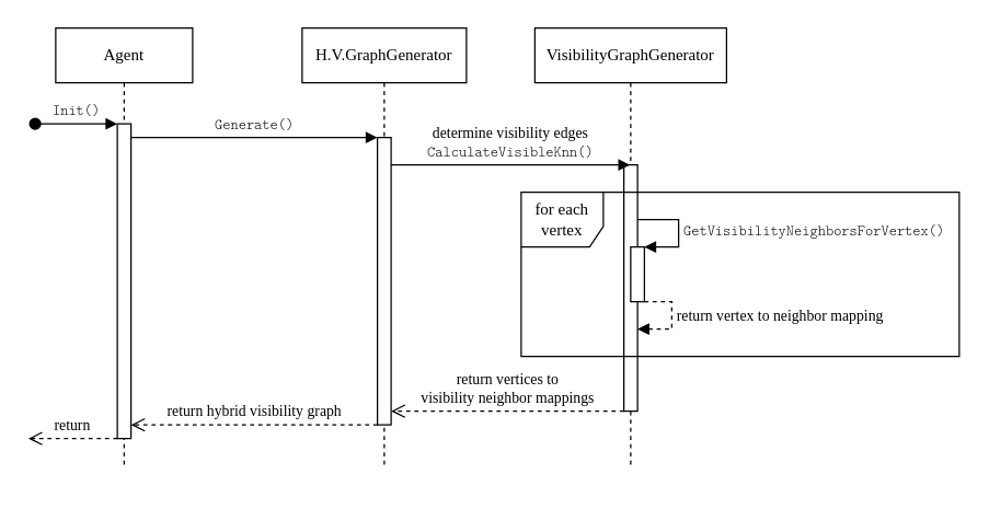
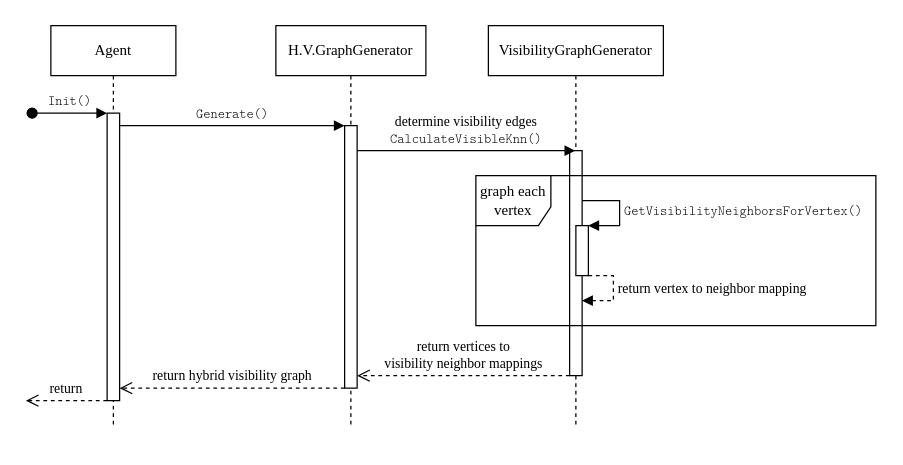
  <mxCell id="0" />
  <mxCell id="1" parent="0" />
  <mxCell id="2" value="Agent" style="shape=umlLifeline;perimeter=lifelinePerimeter;whiteSpace=wrap;html=1;container=0;dropTarget=0;collapsible=0;recursiveResize=0;outlineConnect=0;portConstraint=eastwest;newEdgeStyle={&quot;edgeStyle&quot;:&quot;elbowEdgeStyle&quot;,&quot;elbow&quot;:&quot;vertical&quot;,&quot;curved&quot;:0,&quot;rounded&quot;:0};fontFamily=Linux Libertine;verticalAlign=middle;spacing=2;" parent="1" vertex="1"><mxGeometry x="40" y="20" width="100" height="320" as="geometry" /></mxCell>
  <mxCell id="3" value="" style="html=1;points=[];perimeter=orthogonalPerimeter;outlineConnect=0;targetShapes=umlLifeline;portConstraint=eastwest;newEdgeStyle={&quot;edgeStyle&quot;:&quot;elbowEdgeStyle&quot;,&quot;elbow&quot;:&quot;vertical&quot;,&quot;curved&quot;:0,&quot;rounded&quot;:0};fontFamily=Linux Libertine;" parent="2" vertex="1"><mxGeometry x="45" y="70" width="10" height="230" as="geometry" /></mxCell>
  <mxCell id="4" value="Init()" style="html=1;verticalAlign=bottom;startArrow=oval;endArrow=block;startSize=8;edgeStyle=elbowEdgeStyle;elbow=vertical;curved=0;rounded=0;fontFamily=Latin Modern Mono Light;spacing=3;" parent="2" target="3" edge="1"><mxGeometry relative="1" as="geometry"><mxPoint x="-15" y="70" as="sourcePoint" /></mxGeometry></mxCell>
  <mxCell id="5" value="H.V.GraphGenerator" style="shape=umlLifeline;perimeter=lifelinePerimeter;whiteSpace=wrap;html=1;container=0;dropTarget=0;collapsible=0;recursiveResize=0;outlineConnect=0;portConstraint=eastwest;newEdgeStyle={&quot;edgeStyle&quot;:&quot;elbowEdgeStyle&quot;,&quot;elbow&quot;:&quot;vertical&quot;,&quot;curved&quot;:0,&quot;rounded&quot;:0};fontFamily=Linux Libertine;" parent="1" vertex="1"><mxGeometry x="220" y="20" width="120" height="320" as="geometry" /></mxCell>
  <mxCell id="6" value="" style="html=1;points=[];perimeter=orthogonalPerimeter;outlineConnect=0;targetShapes=umlLifeline;portConstraint=eastwest;newEdgeStyle={&quot;edgeStyle&quot;:&quot;elbowEdgeStyle&quot;,&quot;elbow&quot;:&quot;vertical&quot;,&quot;curved&quot;:0,&quot;rounded&quot;:0};fontFamily=Linux Libertine;" parent="5" vertex="1"><mxGeometry x="55" y="80" width="10" height="210" as="geometry" /></mxCell>
  <mxCell id="7" value="Generate()" style="html=1;verticalAlign=bottom;endArrow=block;edgeStyle=elbowEdgeStyle;elbow=vertical;curved=0;rounded=0;fontFamily=Latin Modern Mono Light;spacing=3;" parent="1" source="3" target="6" edge="1"><mxGeometry relative="1" as="geometry"><mxPoint x="195" y="110" as="sourcePoint" /><Array as="points"><mxPoint x="180" y="100" /></Array></mxGeometry></mxCell>
  <mxCell id="8" value="return hybrid visibility graph" style="html=1;verticalAlign=bottom;endArrow=open;dashed=1;endSize=8;edgeStyle=elbowEdgeStyle;elbow=vertical;curved=0;rounded=0;fontFamily=Linux Libertine;spacing=3;" parent="1" source="6" target="3" edge="1"><mxGeometry relative="1" as="geometry"><mxPoint x="195" y="185" as="targetPoint" /><Array as="points"><mxPoint x="260" y="310" /><mxPoint x="230" y="300" /><mxPoint x="210" y="210" /><mxPoint x="240" y="220" /><mxPoint x="190" y="260" /></Array></mxGeometry></mxCell>
  <mxCell id="9" value="&lt;div&gt;VisibilityGraphGenerator&lt;/div&gt;" style="shape=umlLifeline;perimeter=lifelinePerimeter;whiteSpace=wrap;html=1;container=1;dropTarget=0;collapsible=0;recursiveResize=0;outlineConnect=0;portConstraint=eastwest;newEdgeStyle={&quot;edgeStyle&quot;:&quot;elbowEdgeStyle&quot;,&quot;elbow&quot;:&quot;vertical&quot;,&quot;curved&quot;:0,&quot;rounded&quot;:0};fontFamily=Linux Libertine;" parent="1" vertex="1"><mxGeometry x="390" y="20" width="140" height="320" as="geometry" /></mxCell>
  <mxCell id="10" value="" style="html=1;points=[];perimeter=orthogonalPerimeter;outlineConnect=0;targetShapes=umlLifeline;portConstraint=eastwest;newEdgeStyle={&quot;edgeStyle&quot;:&quot;elbowEdgeStyle&quot;,&quot;elbow&quot;:&quot;vertical&quot;,&quot;curved&quot;:0,&quot;rounded&quot;:0};fontFamily=Linux Libertine;" parent="9" vertex="1"><mxGeometry x="65" y="100" width="10" height="180" as="geometry" /></mxCell>
  <mxCell id="11" value="" style="html=1;points=[];perimeter=orthogonalPerimeter;outlineConnect=0;targetShapes=umlLifeline;portConstraint=eastwest;newEdgeStyle={&quot;edgeStyle&quot;:&quot;elbowEdgeStyle&quot;,&quot;elbow&quot;:&quot;vertical&quot;,&quot;curved&quot;:0,&quot;rounded&quot;:0};" vertex="1" parent="9"><mxGeometry x="70" y="160" width="10" height="40" as="geometry" /></mxCell>
  <mxCell id="12" value="&lt;div&gt;&lt;font&gt;GetVisibilityNeighborsForVertex()&lt;br&gt;&lt;/font&gt;&lt;/div&gt;" style="html=1;align=left;spacingLeft=2;endArrow=block;rounded=0;edgeStyle=orthogonalEdgeStyle;curved=0;rounded=0;fontFamily=Latin Modern Mono Light;" edge="1" target="11" parent="9" source="10"><mxGeometry relative="1" as="geometry"><mxPoint x="80" y="140" as="sourcePoint" /><Array as="points"><mxPoint x="105" y="140" /><mxPoint x="105" y="160" /><mxPoint x="75" y="160" /></Array></mxGeometry></mxCell>
  <mxCell id="13" value="return vertex to neighbor mapping" style="html=1;align=left;spacingLeft=2;endArrow=block;rounded=0;edgeStyle=orthogonalEdgeStyle;curved=0;rounded=0;fontFamily=Linux Libertine;dashed=1;" edge="1" parent="9" source="11" target="10"><mxGeometry x="-0.077" relative="1" as="geometry"><mxPoint x="100" y="190" as="sourcePoint" /><Array as="points"><mxPoint x="100" y="200" /><mxPoint x="100" y="220" /></Array><mxPoint x="105" y="210" as="targetPoint" /><mxPoint as="offset" /></mxGeometry></mxCell>
  <mxCell id="14" value="&lt;div&gt;determine visibility edges&lt;/div&gt;&lt;div&gt;&lt;font face=&quot;Latin Modern Mono Light&quot;&gt;CalculateVisibleKnn()&lt;/font&gt;&lt;/div&gt;" style="html=1;verticalAlign=bottom;endArrow=block;edgeStyle=elbowEdgeStyle;elbow=vertical;curved=0;rounded=0;fontFamily=Linux Libertine;spacing=3;" parent="1" source="6" target="9" edge="1"><mxGeometry width="80" relative="1" as="geometry"><mxPoint x="330" y="200" as="sourcePoint" /><mxPoint x="410" y="200" as="targetPoint" /><Array as="points"><mxPoint x="320" y="120" /><mxPoint x="370" y="130" /><mxPoint x="450" y="110" /><mxPoint x="420" y="140" /><mxPoint x="330" y="230" /></Array></mxGeometry></mxCell>
  <mxCell id="15" value="&lt;div&gt;return vertices to&lt;/div&gt;&lt;div&gt;visibility neighbor mappings&lt;/div&gt;" style="html=1;verticalAlign=bottom;endArrow=open;dashed=1;endSize=8;edgeStyle=elbowEdgeStyle;elbow=vertical;curved=0;rounded=0;fontFamily=Linux Libertine;spacing=3;" parent="1" source="10" target="6" edge="1"><mxGeometry relative="1" as="geometry"><mxPoint x="290" y="200" as="targetPoint" /><Array as="points"><mxPoint x="440" y="300" /><mxPoint x="400" y="280" /><mxPoint x="420" y="200" /><mxPoint x="430" y="240" /><mxPoint x="440" y="200" /></Array><mxPoint x="470" y="200" as="sourcePoint" /></mxGeometry></mxCell>
  <mxCell id="16" value="return" style="html=1;verticalAlign=bottom;endArrow=open;dashed=1;endSize=8;edgeStyle=elbowEdgeStyle;elbow=vertical;curved=0;rounded=0;fontFamily=Linux Libertine;spacing=3;" parent="1" source="3" edge="1"><mxGeometry relative="1" as="geometry"><mxPoint x="20" y="320" as="targetPoint" /><Array as="points"><mxPoint x="60" y="320" /><mxPoint x="50" y="240" /><mxPoint x="125" y="300" /><mxPoint x="155" y="310" /><mxPoint x="105" y="350" /></Array><mxPoint x="190" y="300" as="sourcePoint" /></mxGeometry></mxCell>
- <mxCell id="17" value="&lt;font face=&quot;Linux Libertine&quot;&gt;for each vertex&lt;br&gt;&lt;/font&gt;" style="shape=umlFrame;whiteSpace=wrap;html=1;pointerEvents=0;width=60;height=40;" vertex="1" parent="1"><mxGeometry x="380" y="140" width="320" height="120" as="geometry" /></mxCell>
+ <mxCell id="17" value="&lt;font face=&quot;Linux Libertine&quot;&gt;graph each vertex&lt;br&gt;&lt;/font&gt;" style="shape=umlFrame;whiteSpace=wrap;html=1;pointerEvents=0;width=60;height=40;" vertex="1" parent="1"><mxGeometry x="380" y="140" width="320" height="120" as="geometry" /></mxCell>
